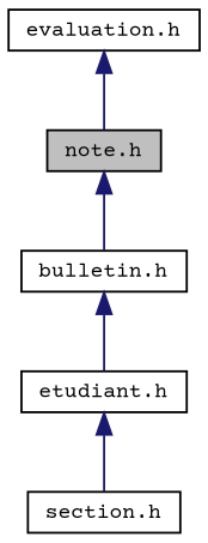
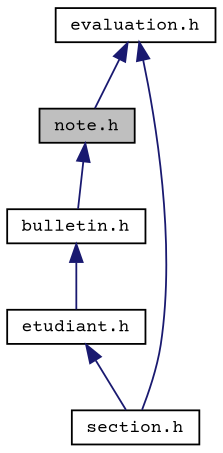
  digraph {
    fontname="Courier Prime"
    node [color=black fillcolor=white fontname="Courier Prime" fontsize=10 shape=record style=filled]
    edge [color=midnightblue dir=back fontname="Courier Prime" fontsize=10 labelfontname=Helvetica labelfontsize=10 style=solid]
    n1 [fillcolor=grey75 fontcolor=black height=0.2 label="note.h" width=0.4]
    n2 [height=0.2 label="bulletin.h" width=0.4]
    n3 [height=0.2 label="evaluation.h" width=0.4]
    n4 [height=0.2 label="section.h" width=0.4]
    n5 [height=0.2 label="etudiant.h" width=0.4]
    n1 -> n2
    n2 -> n5
    n3 -> n1
+   n3 -> n4
    n5 -> n4
  }
